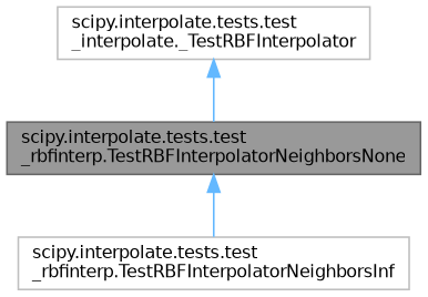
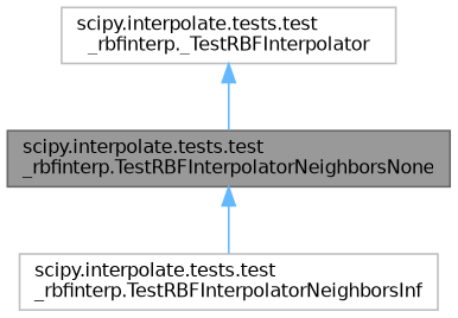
  digraph {
    node [color=grey75 fillcolor=white fontname=Helvetica fontsize=10 shape=box style=filled]
    edge [color=steelblue1 dir=back fontname=Helvetica fontsize=10 labelfontname=Helvetica labelfontsize=10 style=solid]
    n1 [color=gray40 fillcolor=grey60 fontcolor=black height=0.2 label="scipy.interpolate.tests.test\l_rbfinterp.TestRBFInterpolatorNeighborsNone" width=0.4]
    n2 [height=0.2 label="scipy.interpolate.tests.test\l_rbfinterp.TestRBFInterpolatorNeighborsInf" width=0.4]
-   n3 [height=0.2 label="scipy.interpolate.tests.test\l_interpolate._TestRBFInterpolator" width=0.4]
+   n3 [height=0.2 label="scipy.interpolate.tests.test\l_rbfinterp._TestRBFInterpolator" width=0.4]
    n1 -> n2
    n3 -> n1
  }
